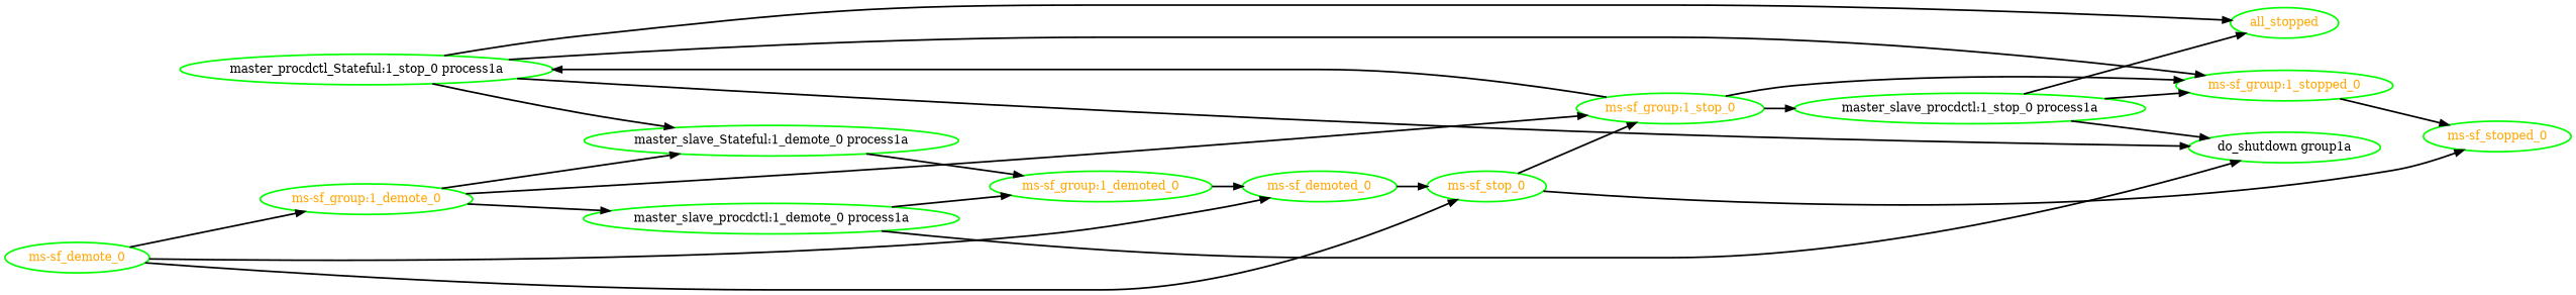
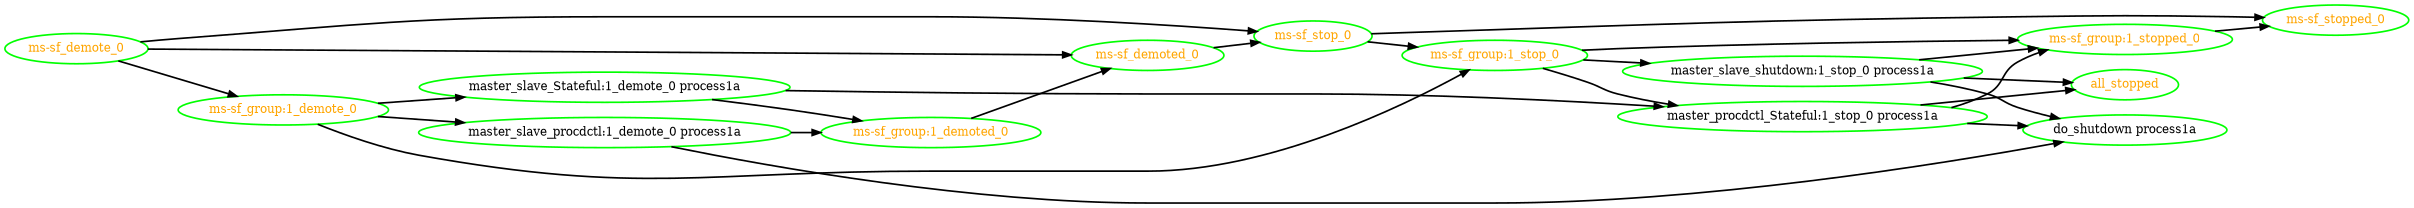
  digraph {
    rankdir=LR
    node [color=green fontcolor=orange style=bold]
    edge [style=bold]
-   "do_shutdown process1a" [fontcolor=black label="do_shutdown group1a"]
+   "do_shutdown process1a" [fontcolor=black]
    "master_slave_Stateful:1_demote_0 process1a" [fontcolor=black]
    n3 [fontcolor=black label="master_procdctl_Stateful:1_stop_0 process1a"]
    "ms-sf_group:1_demoted_0"
    all_stopped
    "ms-sf_group:1_stopped_0"
    "ms-sf_demoted_0"
    "ms-sf_stopped_0"
    "ms-sf_stop_0"
    "master_slave_procdctl:1_demote_0 process1a" [fontcolor=black]
-   "master_slave_procdctl:1_stop_0 process1a" [fontcolor=black]
+   "master_slave_procdctl:1_stop_0 process1a" [fontcolor=black label="master_slave_shutdown:1_stop_0 process1a"]
    "ms-sf_demote_0"
    "ms-sf_group:1_demote_0"
    "ms-sf_group:1_stop_0"
-   n3 -> "master_slave_Stateful:1_demote_0 process1a"
+   "master_slave_Stateful:1_demote_0 process1a" -> n3
    "master_slave_Stateful:1_demote_0 process1a" -> "ms-sf_group:1_demoted_0"
    n3 -> "do_shutdown process1a"
    n3 -> all_stopped
    n3 -> "ms-sf_group:1_stopped_0"
    "ms-sf_group:1_demoted_0" -> "ms-sf_demoted_0"
    "ms-sf_group:1_stopped_0" -> "ms-sf_stopped_0"
    "ms-sf_demoted_0" -> "ms-sf_stop_0"
    "ms-sf_stop_0" -> "ms-sf_stopped_0"
    "ms-sf_stop_0" -> "ms-sf_group:1_stop_0"
    "master_slave_procdctl:1_demote_0 process1a" -> "do_shutdown process1a"
    "master_slave_procdctl:1_demote_0 process1a" -> "ms-sf_group:1_demoted_0"
    "master_slave_procdctl:1_stop_0 process1a" -> "do_shutdown process1a"
    "master_slave_procdctl:1_stop_0 process1a" -> all_stopped
    "master_slave_procdctl:1_stop_0 process1a" -> "ms-sf_group:1_stopped_0"
    "ms-sf_demote_0" -> "ms-sf_demoted_0"
    "ms-sf_demote_0" -> "ms-sf_stop_0"
    "ms-sf_demote_0" -> "ms-sf_group:1_demote_0"
    "ms-sf_group:1_demote_0" -> "master_slave_Stateful:1_demote_0 process1a"
    "ms-sf_group:1_demote_0" -> "master_slave_procdctl:1_demote_0 process1a"
    "ms-sf_group:1_demote_0" -> "ms-sf_group:1_stop_0"
    "ms-sf_group:1_stop_0" -> n3
    "ms-sf_group:1_stop_0" -> "ms-sf_group:1_stopped_0"
    "ms-sf_group:1_stop_0" -> "master_slave_procdctl:1_stop_0 process1a"
  }
